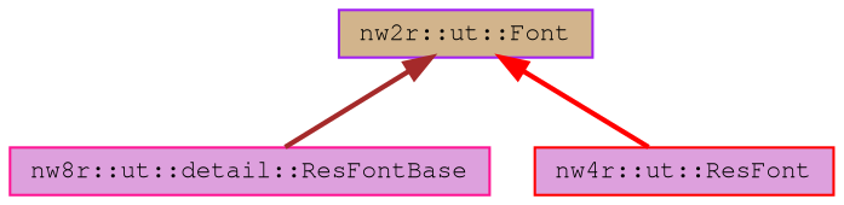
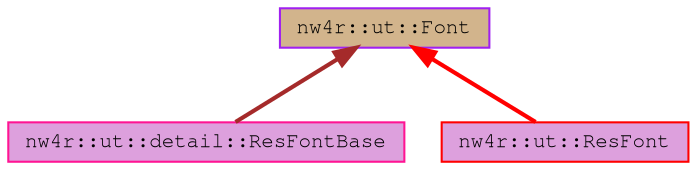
  digraph {
    node [fillcolor=plum fontname=FreeMono fontsize=10 shape=box style=filled]
    edge [dir=back fontname=FreeMono fontsize=10 labelfontname=FreeMono labelfontsize=10 style=bold]
-   n1 [color=deeppink fontcolor=black height=0.2 label="nw8r::ut::detail::ResFontBase" width=0.4]
+   n1 [color=deeppink fontcolor=black height=0.2 label="nw4r::ut::detail::ResFontBase" width=0.4]
    n2 [color=red height=0.2 label="nw4r::ut::ResFont" width=0.4]
-   n3 [color=purple fillcolor=tan height=0.2 label="nw2r::ut::Font" width=0.4]
+   n3 [color=purple fillcolor=tan height=0.2 label="nw4r::ut::Font" width=0.4]
    n3 -> n1 [color=brown]
    n3 -> n2 [color=red]
  }
